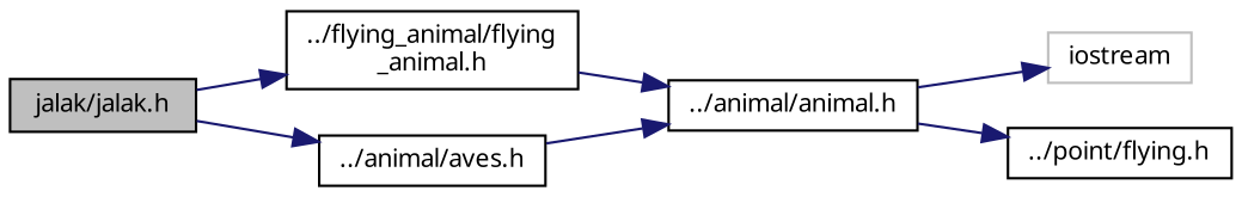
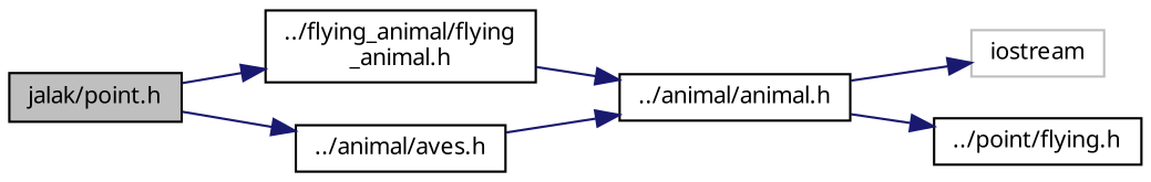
  digraph {
    fontname="Noto Sans"
    rankdir=LR
    node [color=black fillcolor=white fontname="Noto Sans" fontsize=10 shape=record style=filled]
    edge [color=midnightblue fontname="Noto Sans" fontsize=10 labelfontname=Helvetica labelfontsize=10 style=solid]
-   n1 [fillcolor=grey75 fontcolor=black height=0.2 label="jalak/jalak.h" width=0.4]
+   n1 [fillcolor=grey75 fontcolor=black height=0.2 label="jalak/point.h" width=0.4]
    n2 [height=0.2 label="../flying_animal/flying\l_animal.h" width=0.4]
    n3 [height=0.2 label="../animal/aves.h" width=0.4]
    n4 [height=0.2 label="../animal/animal.h" width=0.4]
    n5 [color=grey75 height=0.2 label=iostream width=0.4]
    n6 [height=0.2 label="../point/flying.h" width=0.4]
    n1 -> n2
    n1 -> n3
    n2 -> n4
    n3 -> n4
    n4 -> n5
    n4 -> n6
  }
